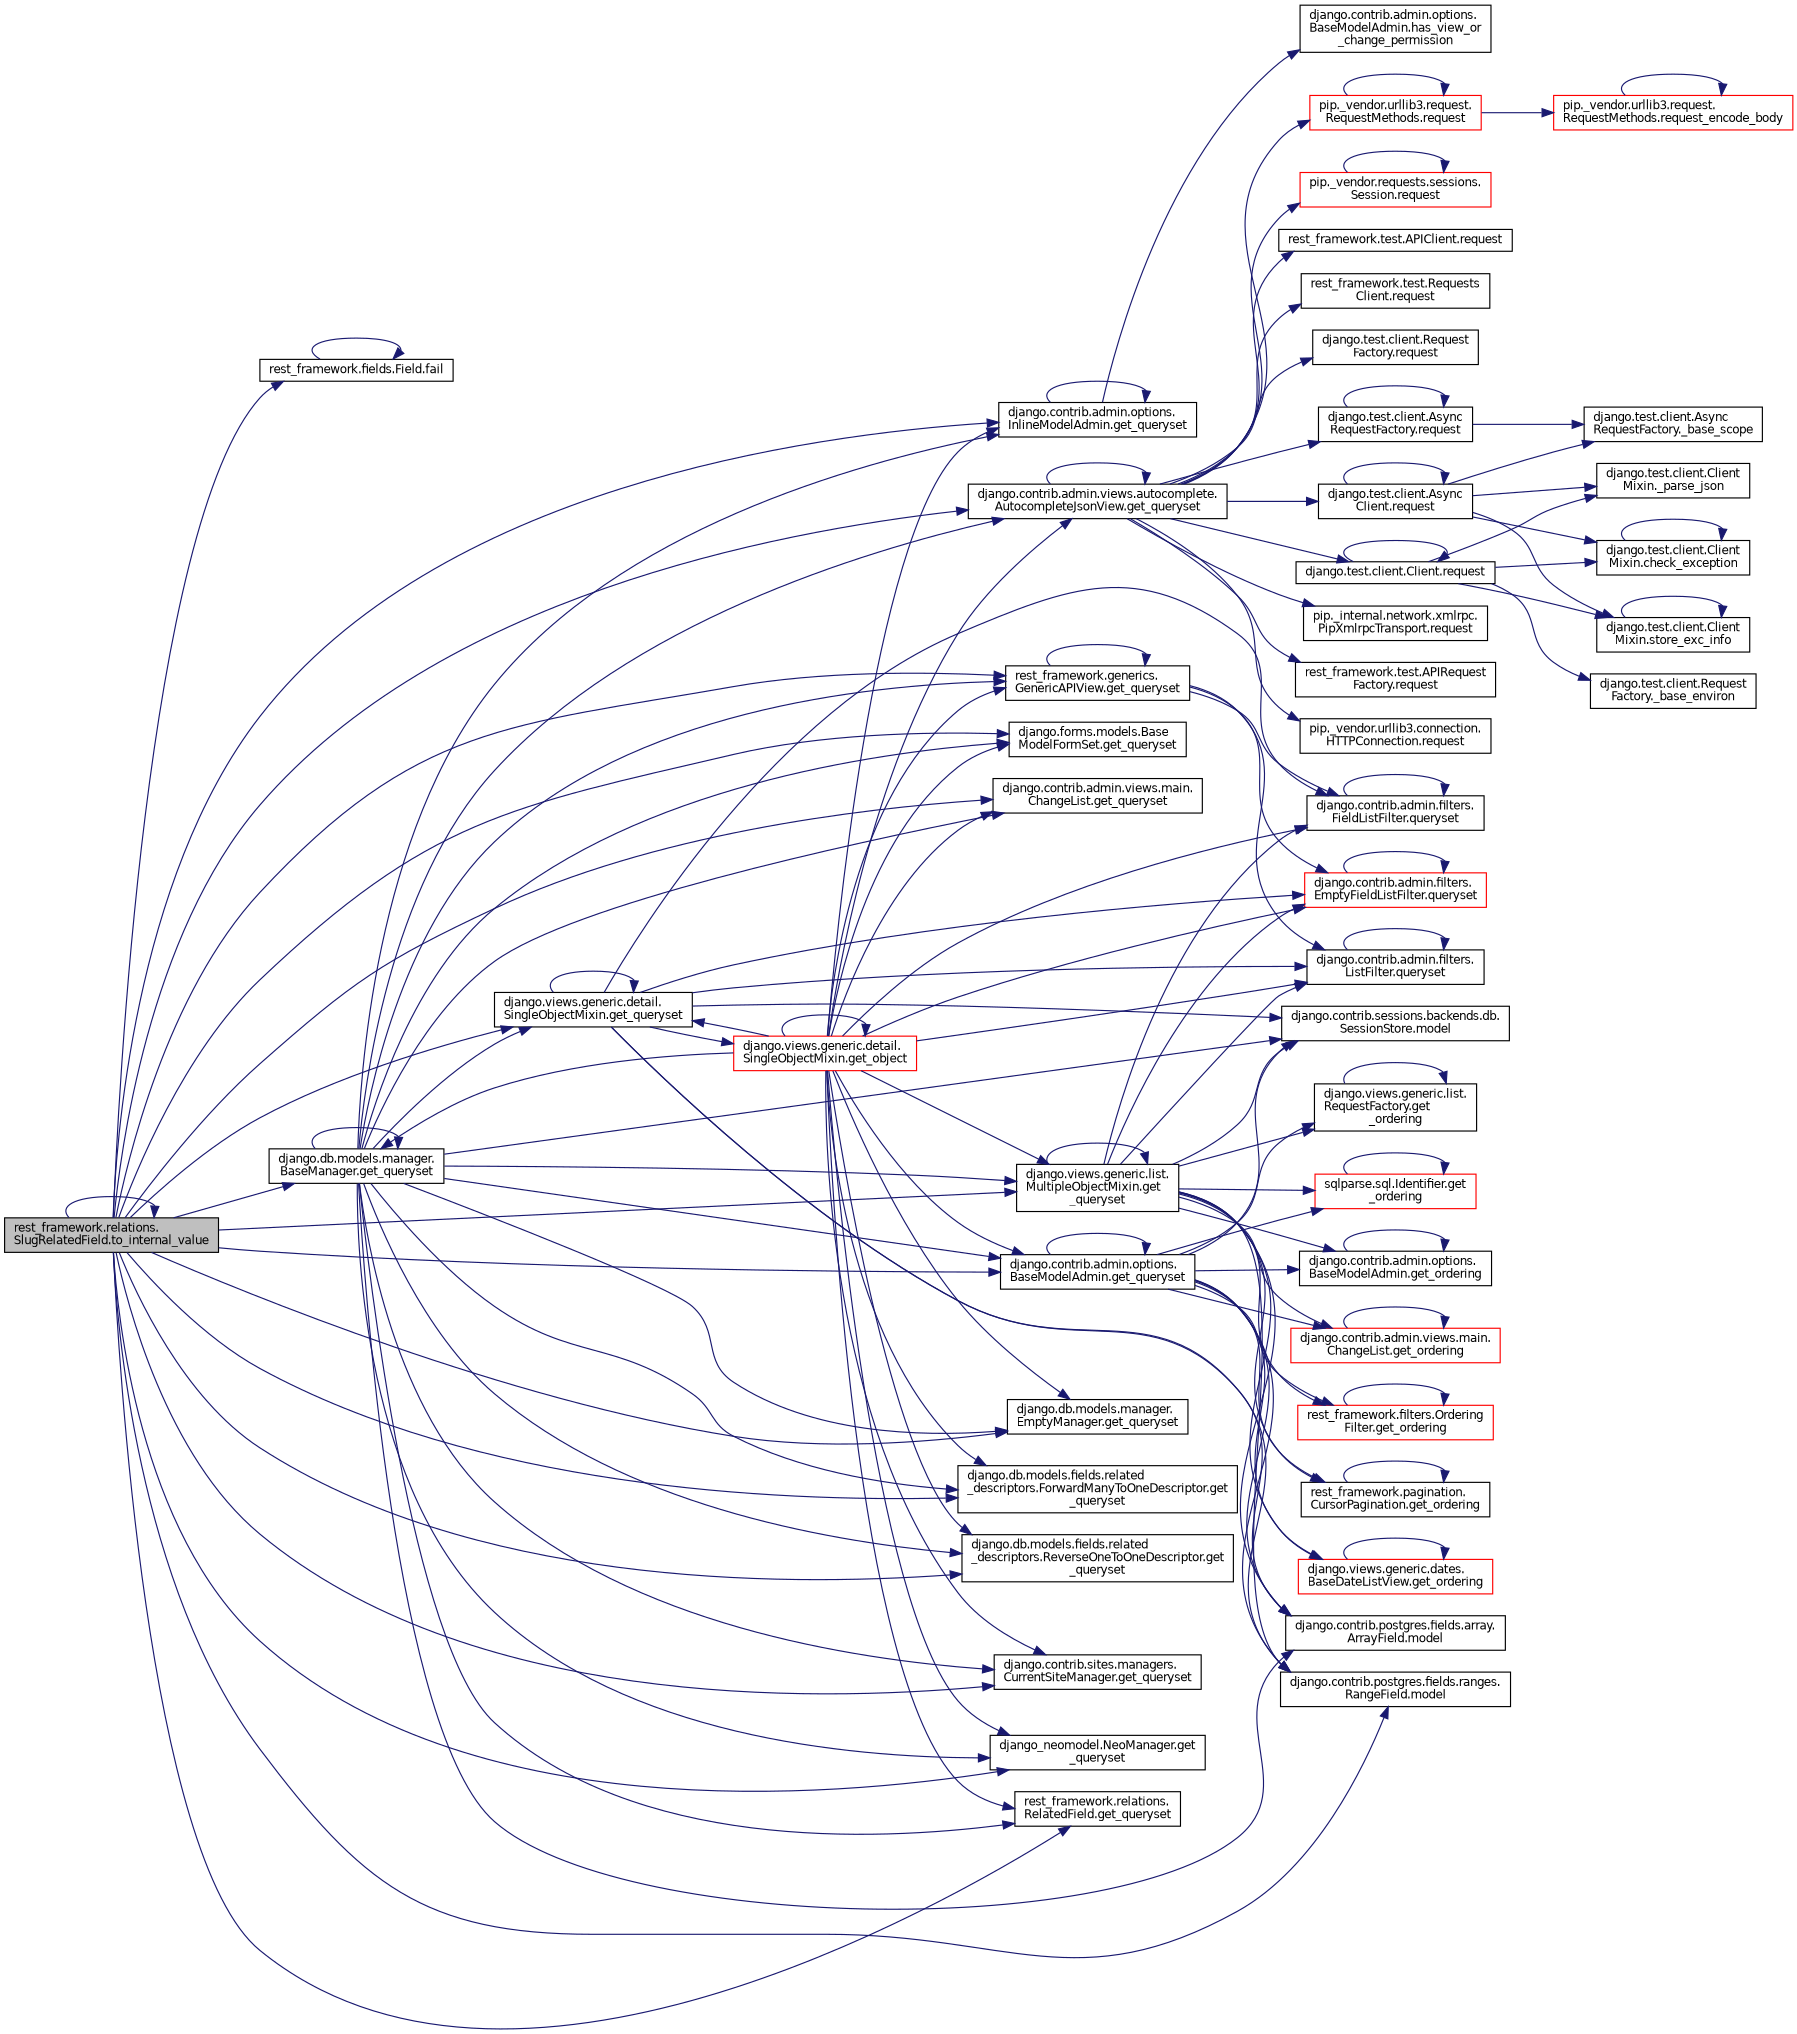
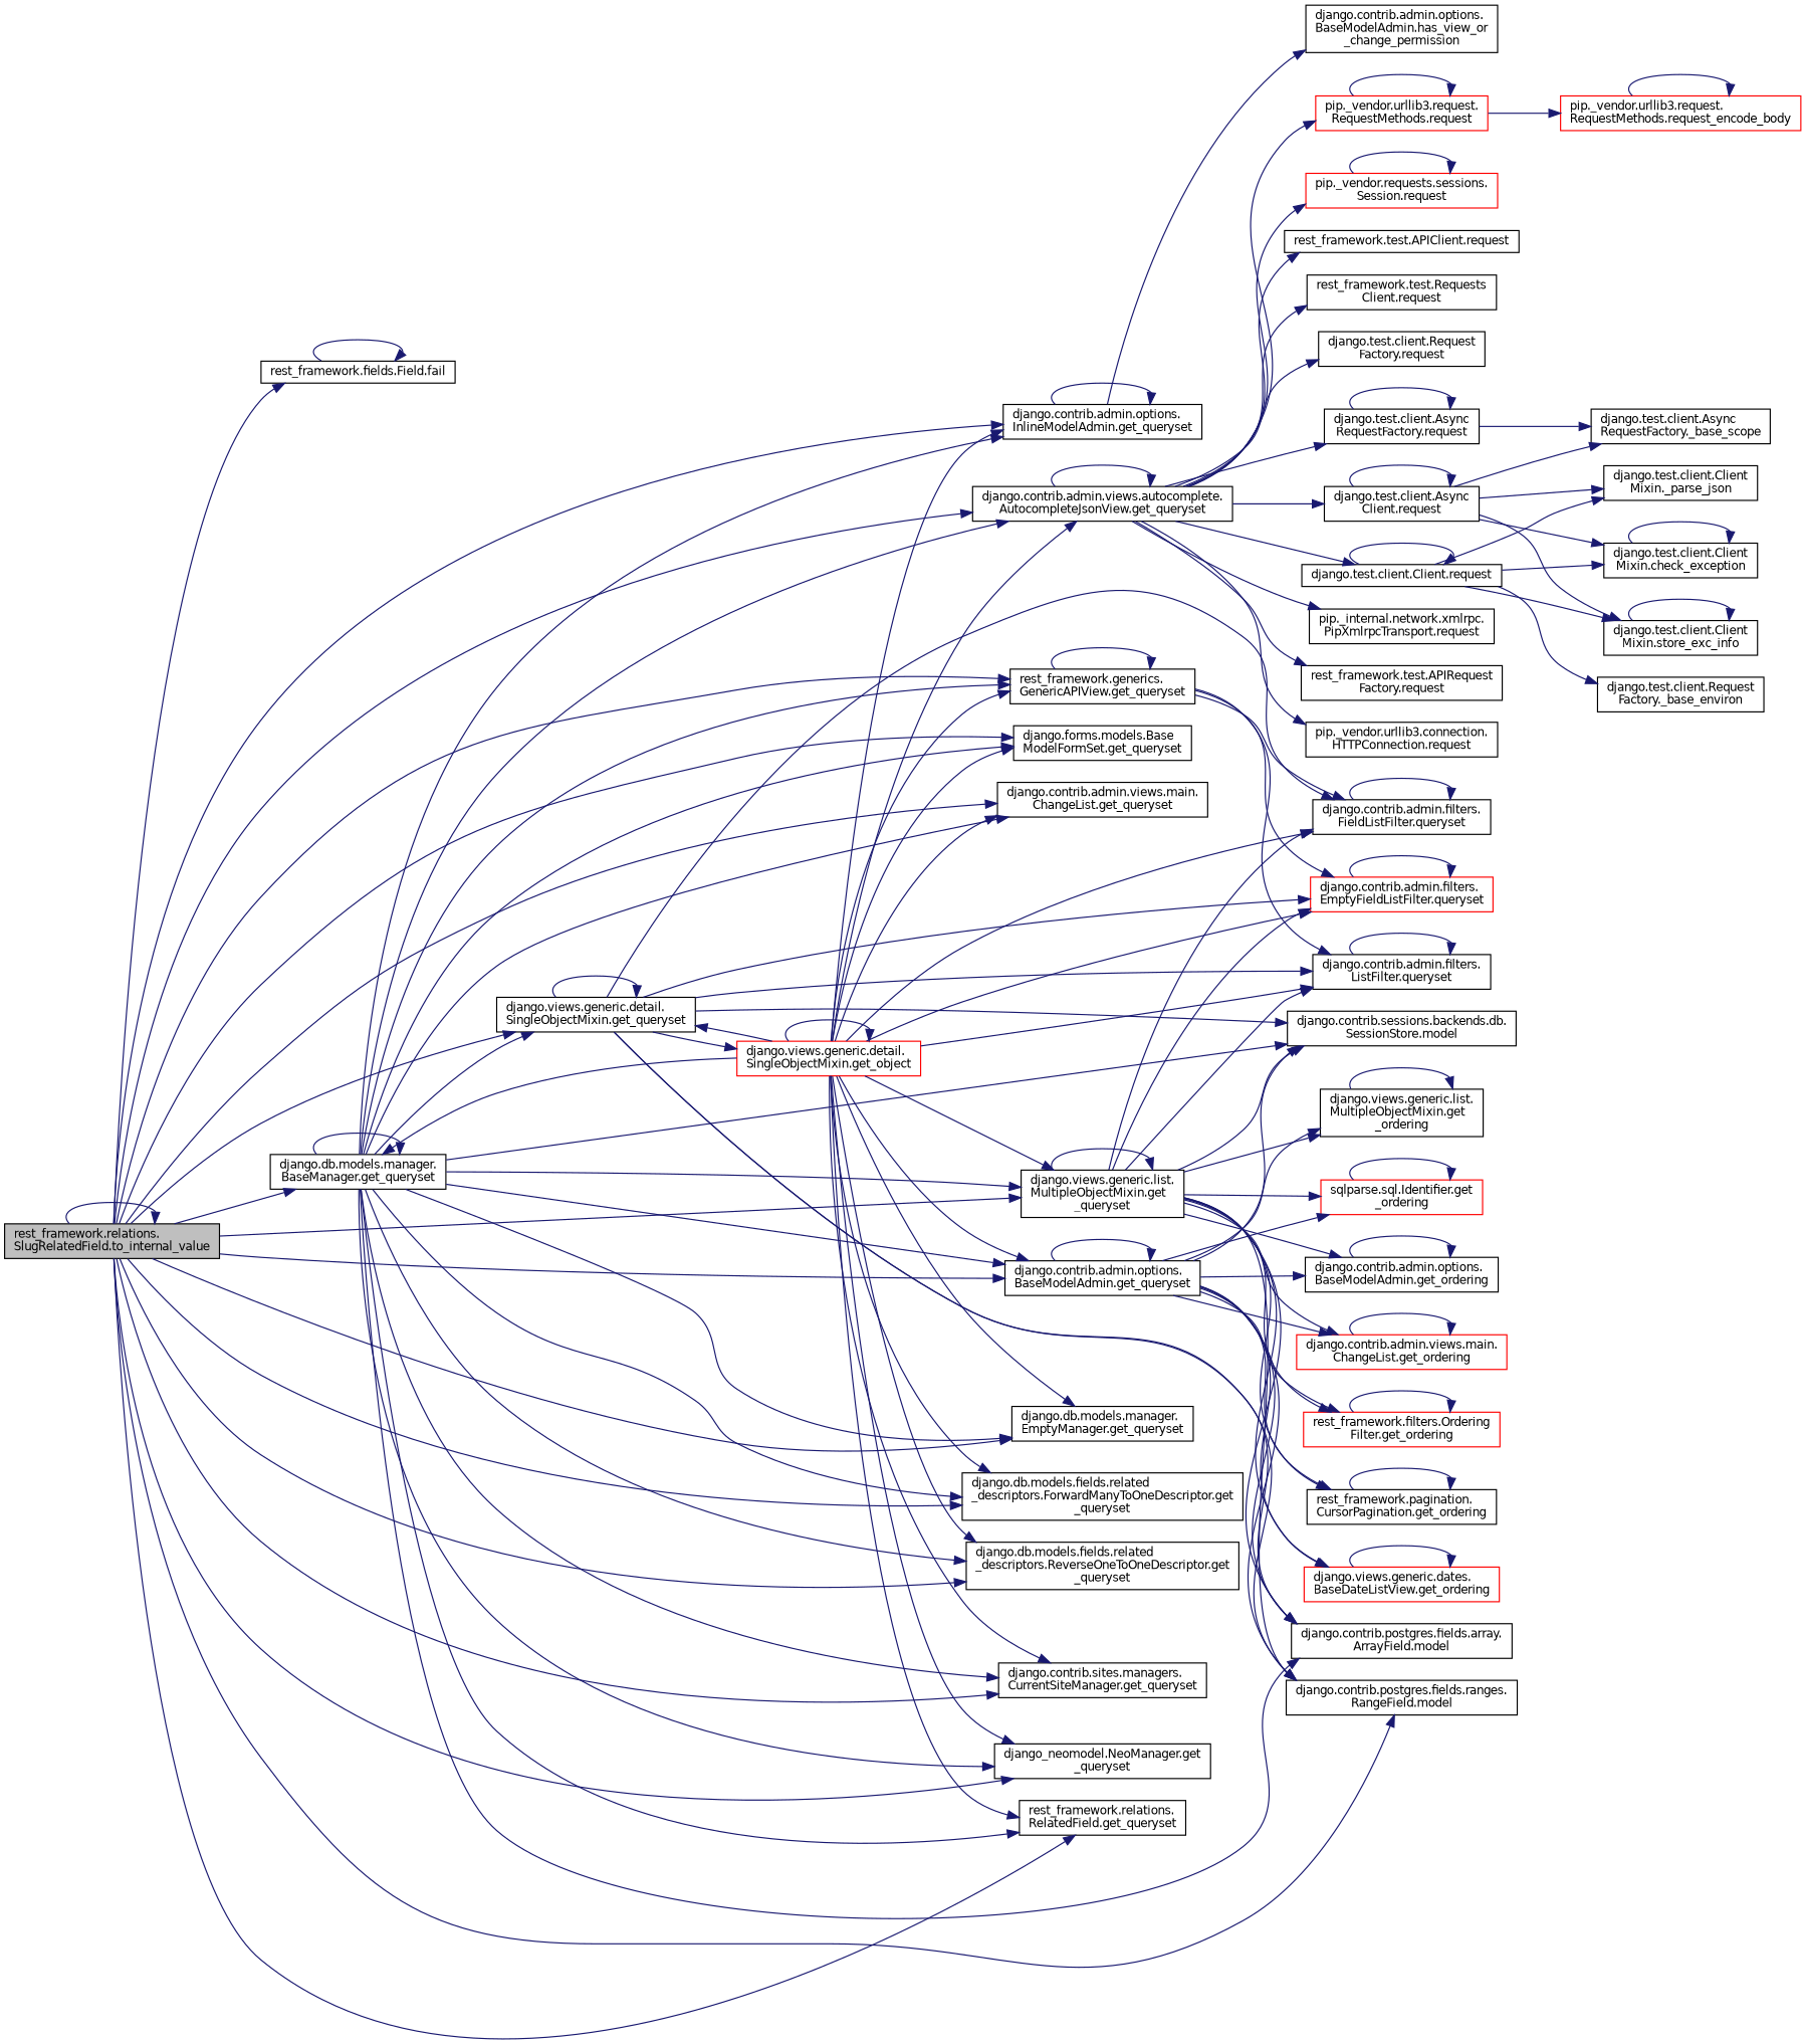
  digraph {
    rankdir=LR
    node [color=black fillcolor=white fontname=Helvetica fontsize=10 shape=record style=filled]
    edge [color=midnightblue fontname=Helvetica fontsize=10 labelfontname=Helvetica labelfontsize=10 style=solid]
    n1 [fillcolor=grey75 fontcolor=black height=0.2 label="rest_framework.relations.\lSlugRelatedField.to_internal_value" width=0.4]
    n2 [height=0.2 label="rest_framework.fields.Field.fail" width=0.4]
    n3 [height=0.2 label="django.contrib.admin.views.autocomplete.\lAutocompleteJsonView.get_queryset" width=0.4]
    n4 [height=0.2 label="django.contrib.sites.managers.\lCurrentSiteManager.get_queryset" width=0.4]
    n5 [height=0.2 label="django.db.models.manager.\lBaseManager.get_queryset" width=0.4]
    n6 [height=0.2 label="django.db.models.manager.\lEmptyManager.get_queryset" width=0.4]
    n7 [height=0.2 label="django.forms.models.Base\lModelFormSet.get_queryset" width=0.4]
    n8 [height=0.2 label="django.views.generic.detail.\lSingleObjectMixin.get_queryset" width=0.4]
    n9 [height=0.2 label="django.views.generic.list.\lMultipleObjectMixin.get\l_queryset" width=0.4]
    n10 [height=0.2 label="django_neomodel.NeoManager.get\l_queryset" width=0.4]
    n11 [height=0.2 label="rest_framework.generics.\lGenericAPIView.get_queryset" width=0.4]
    n12 [height=0.2 label="rest_framework.relations.\lRelatedField.get_queryset" width=0.4]
    n13 [height=0.2 label="django.db.models.fields.related\l_descriptors.ForwardManyToOneDescriptor.get\l_queryset" width=0.4]
    n14 [height=0.2 label="django.db.models.fields.related\l_descriptors.ReverseOneToOneDescriptor.get\l_queryset" width=0.4]
    n15 [height=0.2 label="django.contrib.admin.options.\lBaseModelAdmin.get_queryset" width=0.4]
    n16 [height=0.2 label="django.contrib.admin.options.\lInlineModelAdmin.get_queryset" width=0.4]
    n17 [height=0.2 label="django.contrib.admin.views.main.\lChangeList.get_queryset" width=0.4]
    n18 [height=0.2 label="django.contrib.postgres.fields.ranges.\lRangeField.model" width=0.4]
    n19 [height=0.2 label="django.test.client.Request\lFactory.request" width=0.4]
    n20 [height=0.2 label="django.test.client.Async\lRequestFactory.request" width=0.4]
    n21 [height=0.2 label="django.test.client.Client.request" width=0.4]
    n22 [height=0.2 label="django.test.client.Async\lClient.request" width=0.4]
    n23 [height=0.2 label="pip._internal.network.xmlrpc.\lPipXmlrpcTransport.request" width=0.4]
    n24 [height=0.2 label="rest_framework.test.APIRequest\lFactory.request" width=0.4]
    n25 [height=0.2 label="pip._vendor.urllib3.connection.\lHTTPConnection.request" width=0.4]
    n26 [color=red height=0.2 label="pip._vendor.urllib3.request.\lRequestMethods.request" width=0.4]
    n27 [color=red height=0.2 label="pip._vendor.requests.sessions.\lSession.request" width=0.4]
    n28 [height=0.2 label="rest_framework.test.APIClient.request" width=0.4]
    n29 [height=0.2 label="rest_framework.test.Requests\lClient.request" width=0.4]
    n30 [height=0.2 label="django.contrib.postgres.fields.array.\lArrayField.model" width=0.4]
    n31 [height=0.2 label="django.contrib.sessions.backends.db.\lSessionStore.model" width=0.4]
    n32 [color=red height=0.2 label="django.views.generic.detail.\lSingleObjectMixin.get_object" width=0.4]
    n33 [height=0.2 label="django.contrib.admin.filters.\lListFilter.queryset" width=0.4]
    n34 [height=0.2 label="django.contrib.admin.filters.\lFieldListFilter.queryset" width=0.4]
    n35 [color=red height=0.2 label="django.contrib.admin.filters.\lEmptyFieldListFilter.queryset" width=0.4]
    n36 [color=red height=0.2 label="django.views.generic.dates.\lBaseDateListView.get_ordering" width=0.4]
-   n37 [height=0.2 label="django.views.generic.list.\lRequestFactory.get\l_ordering" width=0.4]
+   n37 [height=0.2 label="django.views.generic.list.\lMultipleObjectMixin.get\l_ordering" width=0.4]
    n38 [color=red height=0.2 label="sqlparse.sql.Identifier.get\l_ordering" width=0.4]
    n39 [height=0.2 label="django.contrib.admin.options.\lBaseModelAdmin.get_ordering" width=0.4]
    n40 [color=red height=0.2 label="django.contrib.admin.views.main.\lChangeList.get_ordering" width=0.4]
    n41 [color=red height=0.2 label="rest_framework.filters.Ordering\lFilter.get_ordering" width=0.4]
    n42 [height=0.2 label="rest_framework.pagination.\lCursorPagination.get_ordering" width=0.4]
    n43 [height=0.2 label="django.contrib.admin.options.\lBaseModelAdmin.has_view_or\l_change_permission" width=0.4]
    n44 [height=0.2 label="django.test.client.Async\lRequestFactory._base_scope" width=0.4]
    n45 [height=0.2 label="django.test.client.Request\lFactory._base_environ" width=0.4]
    n46 [height=0.2 label="django.test.client.Client\lMixin._parse_json" width=0.4]
    n47 [height=0.2 label="django.test.client.Client\lMixin.check_exception" width=0.4]
    n48 [height=0.2 label="django.test.client.Client\lMixin.store_exc_info" width=0.4]
    n49 [color=red height=0.2 label="pip._vendor.urllib3.request.\lRequestMethods.request_encode_body" width=0.4]
    n1 -> n1
    n1 -> n2
    n1 -> n3
    n1 -> n4
    n1 -> n5
    n1 -> n6
    n1 -> n7
    n1 -> n8
    n1 -> n9
    n1 -> n10
    n1 -> n11
    n1 -> n12
    n1 -> n13
    n1 -> n14
    n1 -> n15
    n1 -> n16
    n1 -> n17
    n1 -> n18
    n2 -> n2
    n3 -> n3
    n3 -> n19
    n3 -> n20
    n3 -> n21
    n3 -> n22
    n3 -> n23
    n3 -> n24
    n3 -> n25
    n3 -> n26
    n3 -> n27
    n3 -> n28
    n3 -> n29
    n5 -> n3
    n5 -> n4
    n5 -> n5
    n5 -> n6
    n5 -> n7
    n5 -> n8
    n5 -> n9
    n5 -> n10
    n5 -> n11
    n5 -> n12
    n5 -> n13
    n5 -> n14
    n5 -> n15
    n5 -> n16
    n5 -> n17
    n5 -> n30
    n5 -> n31
    n8 -> n8
    n8 -> n18
    n8 -> n30
    n8 -> n31
    n8 -> n32
    n8 -> n33
    n8 -> n34
    n8 -> n35
    n9 -> n9
    n9 -> n18
    n9 -> n30
    n9 -> n31
    n9 -> n33
    n9 -> n34
    n9 -> n35
    n9 -> n36
    n9 -> n37
    n9 -> n38
    n9 -> n39
    n9 -> n40
    n9 -> n41
    n9 -> n42
    n11 -> n11
    n11 -> n33
    n11 -> n34
    n11 -> n35
    n15 -> n15
    n15 -> n18
    n15 -> n30
    n15 -> n31
    n15 -> n36
    n15 -> n37
    n15 -> n38
    n15 -> n39
    n15 -> n40
    n15 -> n41
    n15 -> n42
    n16 -> n16
    n16 -> n43
    n20 -> n20
    n20 -> n44
    n21 -> n21
    n21 -> n45
    n21 -> n46
    n21 -> n47
    n21 -> n48
    n22 -> n22
    n22 -> n44
    n22 -> n46
    n22 -> n47
    n22 -> n48
    n26 -> n26
    n26 -> n49
    n27 -> n27
    n32 -> n3
    n32 -> n4
    n32 -> n5
    n32 -> n6
    n32 -> n7
    n32 -> n8
    n32 -> n9
    n32 -> n10
    n32 -> n11
    n32 -> n12
    n32 -> n13
    n32 -> n14
    n32 -> n15
    n32 -> n16
    n32 -> n17
    n32 -> n32
    n32 -> n33
    n32 -> n34
    n32 -> n35
    n33 -> n33
    n34 -> n34
    n35 -> n35
    n36 -> n36
    n37 -> n37
    n38 -> n38
    n39 -> n39
    n40 -> n40
    n41 -> n41
    n42 -> n42
    n47 -> n47
    n48 -> n48
    n49 -> n49
  }
